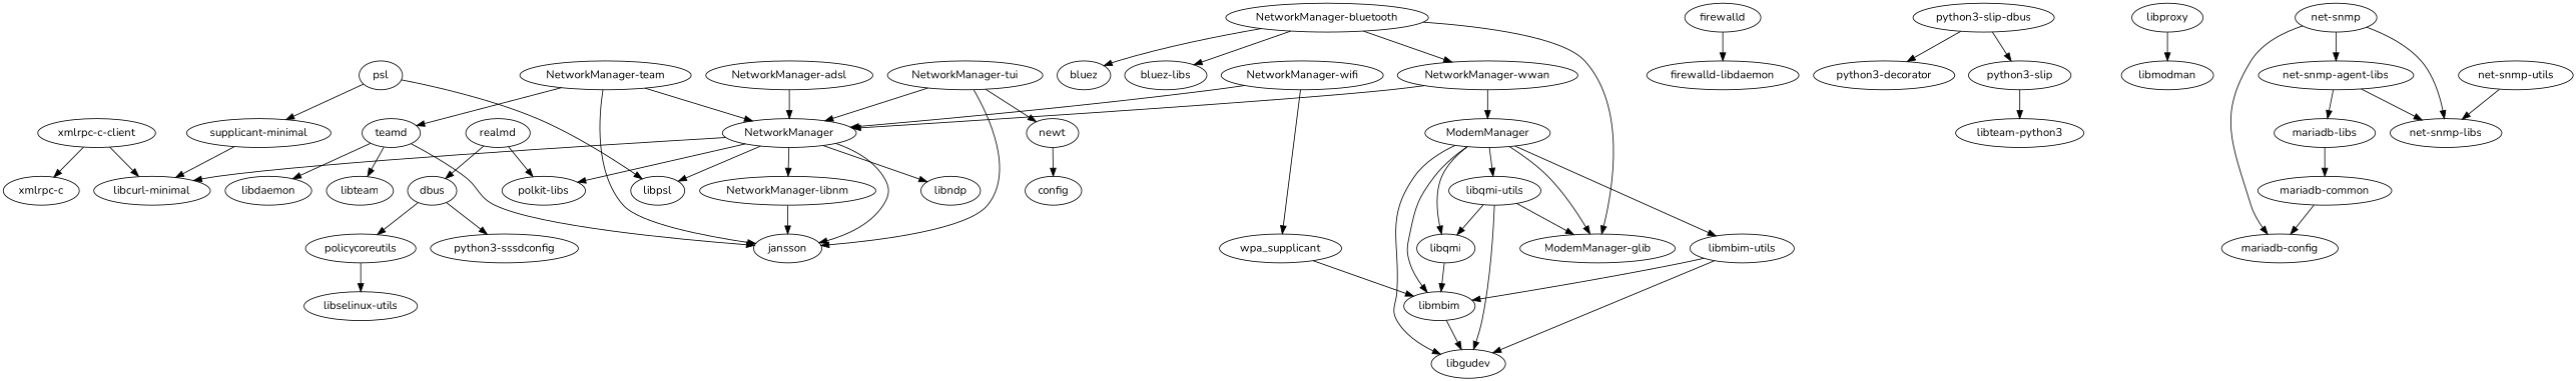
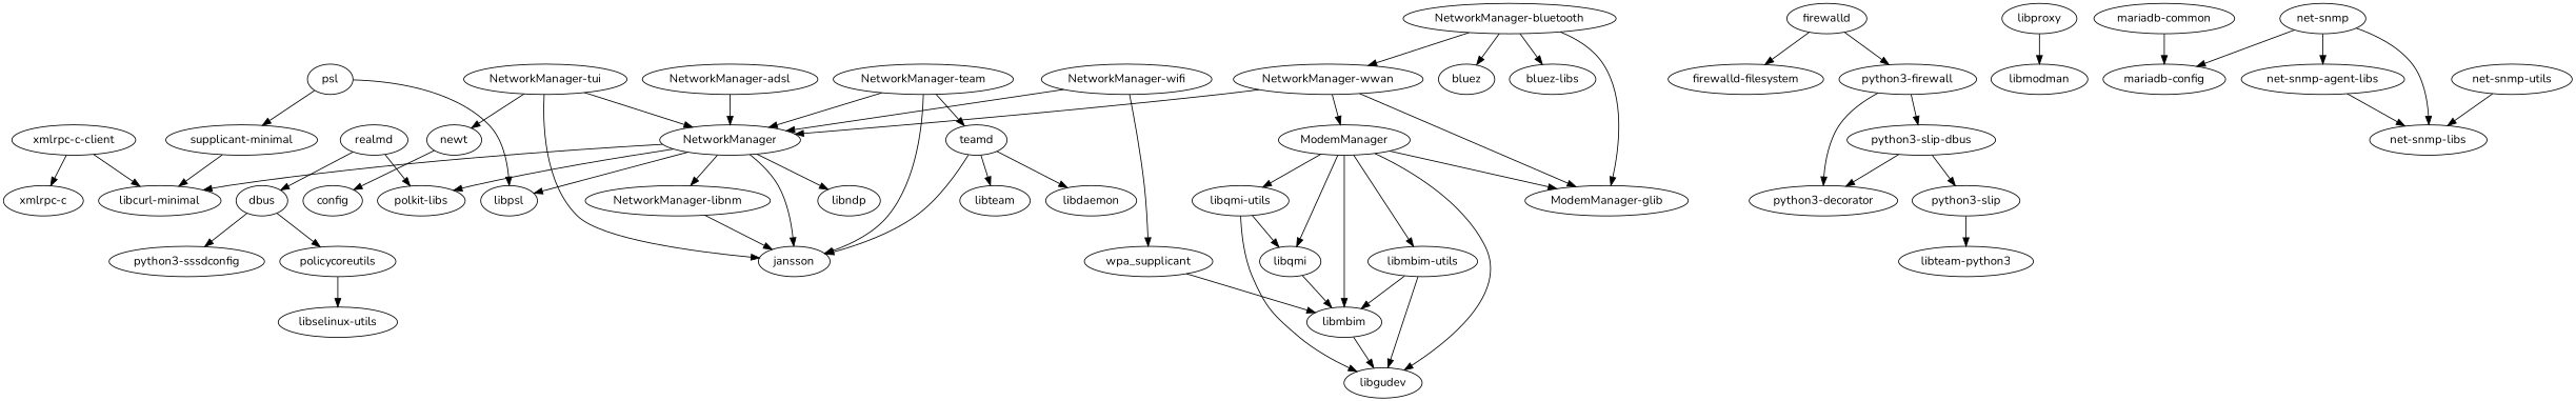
  strict digraph {
    fontname=Nunito
    node [fontname=Nunito]
    edge [fontname=Nunito]
    n1 [label=dbus]
    policycoreutils
    "python3-sssdconfig"
    "libselinux-utils"
    n5 [label="supplicant-minimal"]
    "libcurl-minimal"
    firewalld
-   "firewalld-filesystem" [label="firewalld-libdaemon"]
+   "firewalld-filesystem"
+   "python3-firewall"
    "python3-decorator"
    "python3-slip-dbus"
    "python3-slip"
    libmbim
    libgudev
    "libmbim-utils"
    libproxy
    libmodman
    libqmi
    "libqmi-utils"
    "mariadb-common"
    "mariadb-config"
-   "mariadb-libs"
    ModemManager
    "ModemManager-glib"
    "net-snmp-agent-libs"
    "net-snmp-libs"
    "net-snmp"
    "net-snmp-utils"
    "NetworkManager-adsl"
    NetworkManager
    jansson
    libndp
    "NetworkManager-libnm"
    libpsl
    "polkit-libs"
    "NetworkManager-bluetooth"
    bluez
    "bluez-libs"
    "NetworkManager-wwan"
    "NetworkManager-team"
    teamd
    libdaemon
    libteam
    "NetworkManager-tui"
    newt
    n46 [label=config]
    "NetworkManager-wifi"
    wpa_supplicant
    psl
    n50 [label="libteam-python3"]
    realmd
    "xmlrpc-c-client"
    "xmlrpc-c"
    n1 -> policycoreutils
    n1 -> "python3-sssdconfig"
    policycoreutils -> "libselinux-utils"
    n5 -> "libcurl-minimal"
    firewalld -> "firewalld-filesystem"
+   firewalld -> "python3-firewall"
+   "python3-firewall" -> "python3-decorator"
+   "python3-firewall" -> "python3-slip-dbus"
    "python3-slip-dbus" -> "python3-decorator"
    "python3-slip-dbus" -> "python3-slip"
    "python3-slip" -> n50
    libmbim -> libgudev
    "libmbim-utils" -> libmbim
    "libmbim-utils" -> libgudev
    libproxy -> libmodman
    libqmi -> libmbim
    "libqmi-utils" -> libgudev
    "libqmi-utils" -> libqmi
    "mariadb-common" -> "mariadb-config"
-   "mariadb-libs" -> "mariadb-common"
    ModemManager -> libmbim
    ModemManager -> libgudev
    ModemManager -> "libmbim-utils"
    ModemManager -> libqmi
    ModemManager -> "libqmi-utils"
    ModemManager -> "ModemManager-glib"
-   "net-snmp-agent-libs" -> "mariadb-libs"
    "net-snmp-agent-libs" -> "net-snmp-libs"
    "net-snmp" -> "mariadb-config"
    "net-snmp" -> "net-snmp-agent-libs"
    "net-snmp" -> "net-snmp-libs"
    "net-snmp-utils" -> "net-snmp-libs"
    "NetworkManager-adsl" -> NetworkManager
    NetworkManager -> "libcurl-minimal"
    NetworkManager -> jansson
    NetworkManager -> libndp
    NetworkManager -> "NetworkManager-libnm"
    NetworkManager -> libpsl
    NetworkManager -> "polkit-libs"
    "NetworkManager-libnm" -> jansson
    "NetworkManager-bluetooth" -> "ModemManager-glib"
    "NetworkManager-bluetooth" -> bluez
    "NetworkManager-bluetooth" -> "bluez-libs"
    "NetworkManager-bluetooth" -> "NetworkManager-wwan"
    "NetworkManager-wwan" -> ModemManager
-   "libqmi-utils" -> "ModemManager-glib"
+   "NetworkManager-wwan" -> "ModemManager-glib"
    "NetworkManager-wwan" -> NetworkManager
    "NetworkManager-team" -> NetworkManager
    "NetworkManager-team" -> jansson
    "NetworkManager-team" -> teamd
    teamd -> jansson
    teamd -> libdaemon
    teamd -> libteam
    "NetworkManager-tui" -> NetworkManager
    "NetworkManager-tui" -> jansson
    "NetworkManager-tui" -> newt
    newt -> n46
    "NetworkManager-wifi" -> NetworkManager
    "NetworkManager-wifi" -> wpa_supplicant
    wpa_supplicant -> libmbim
    psl -> n5
    psl -> libpsl
    realmd -> n1
    realmd -> "polkit-libs"
    "xmlrpc-c-client" -> "libcurl-minimal"
    "xmlrpc-c-client" -> "xmlrpc-c"
  }
